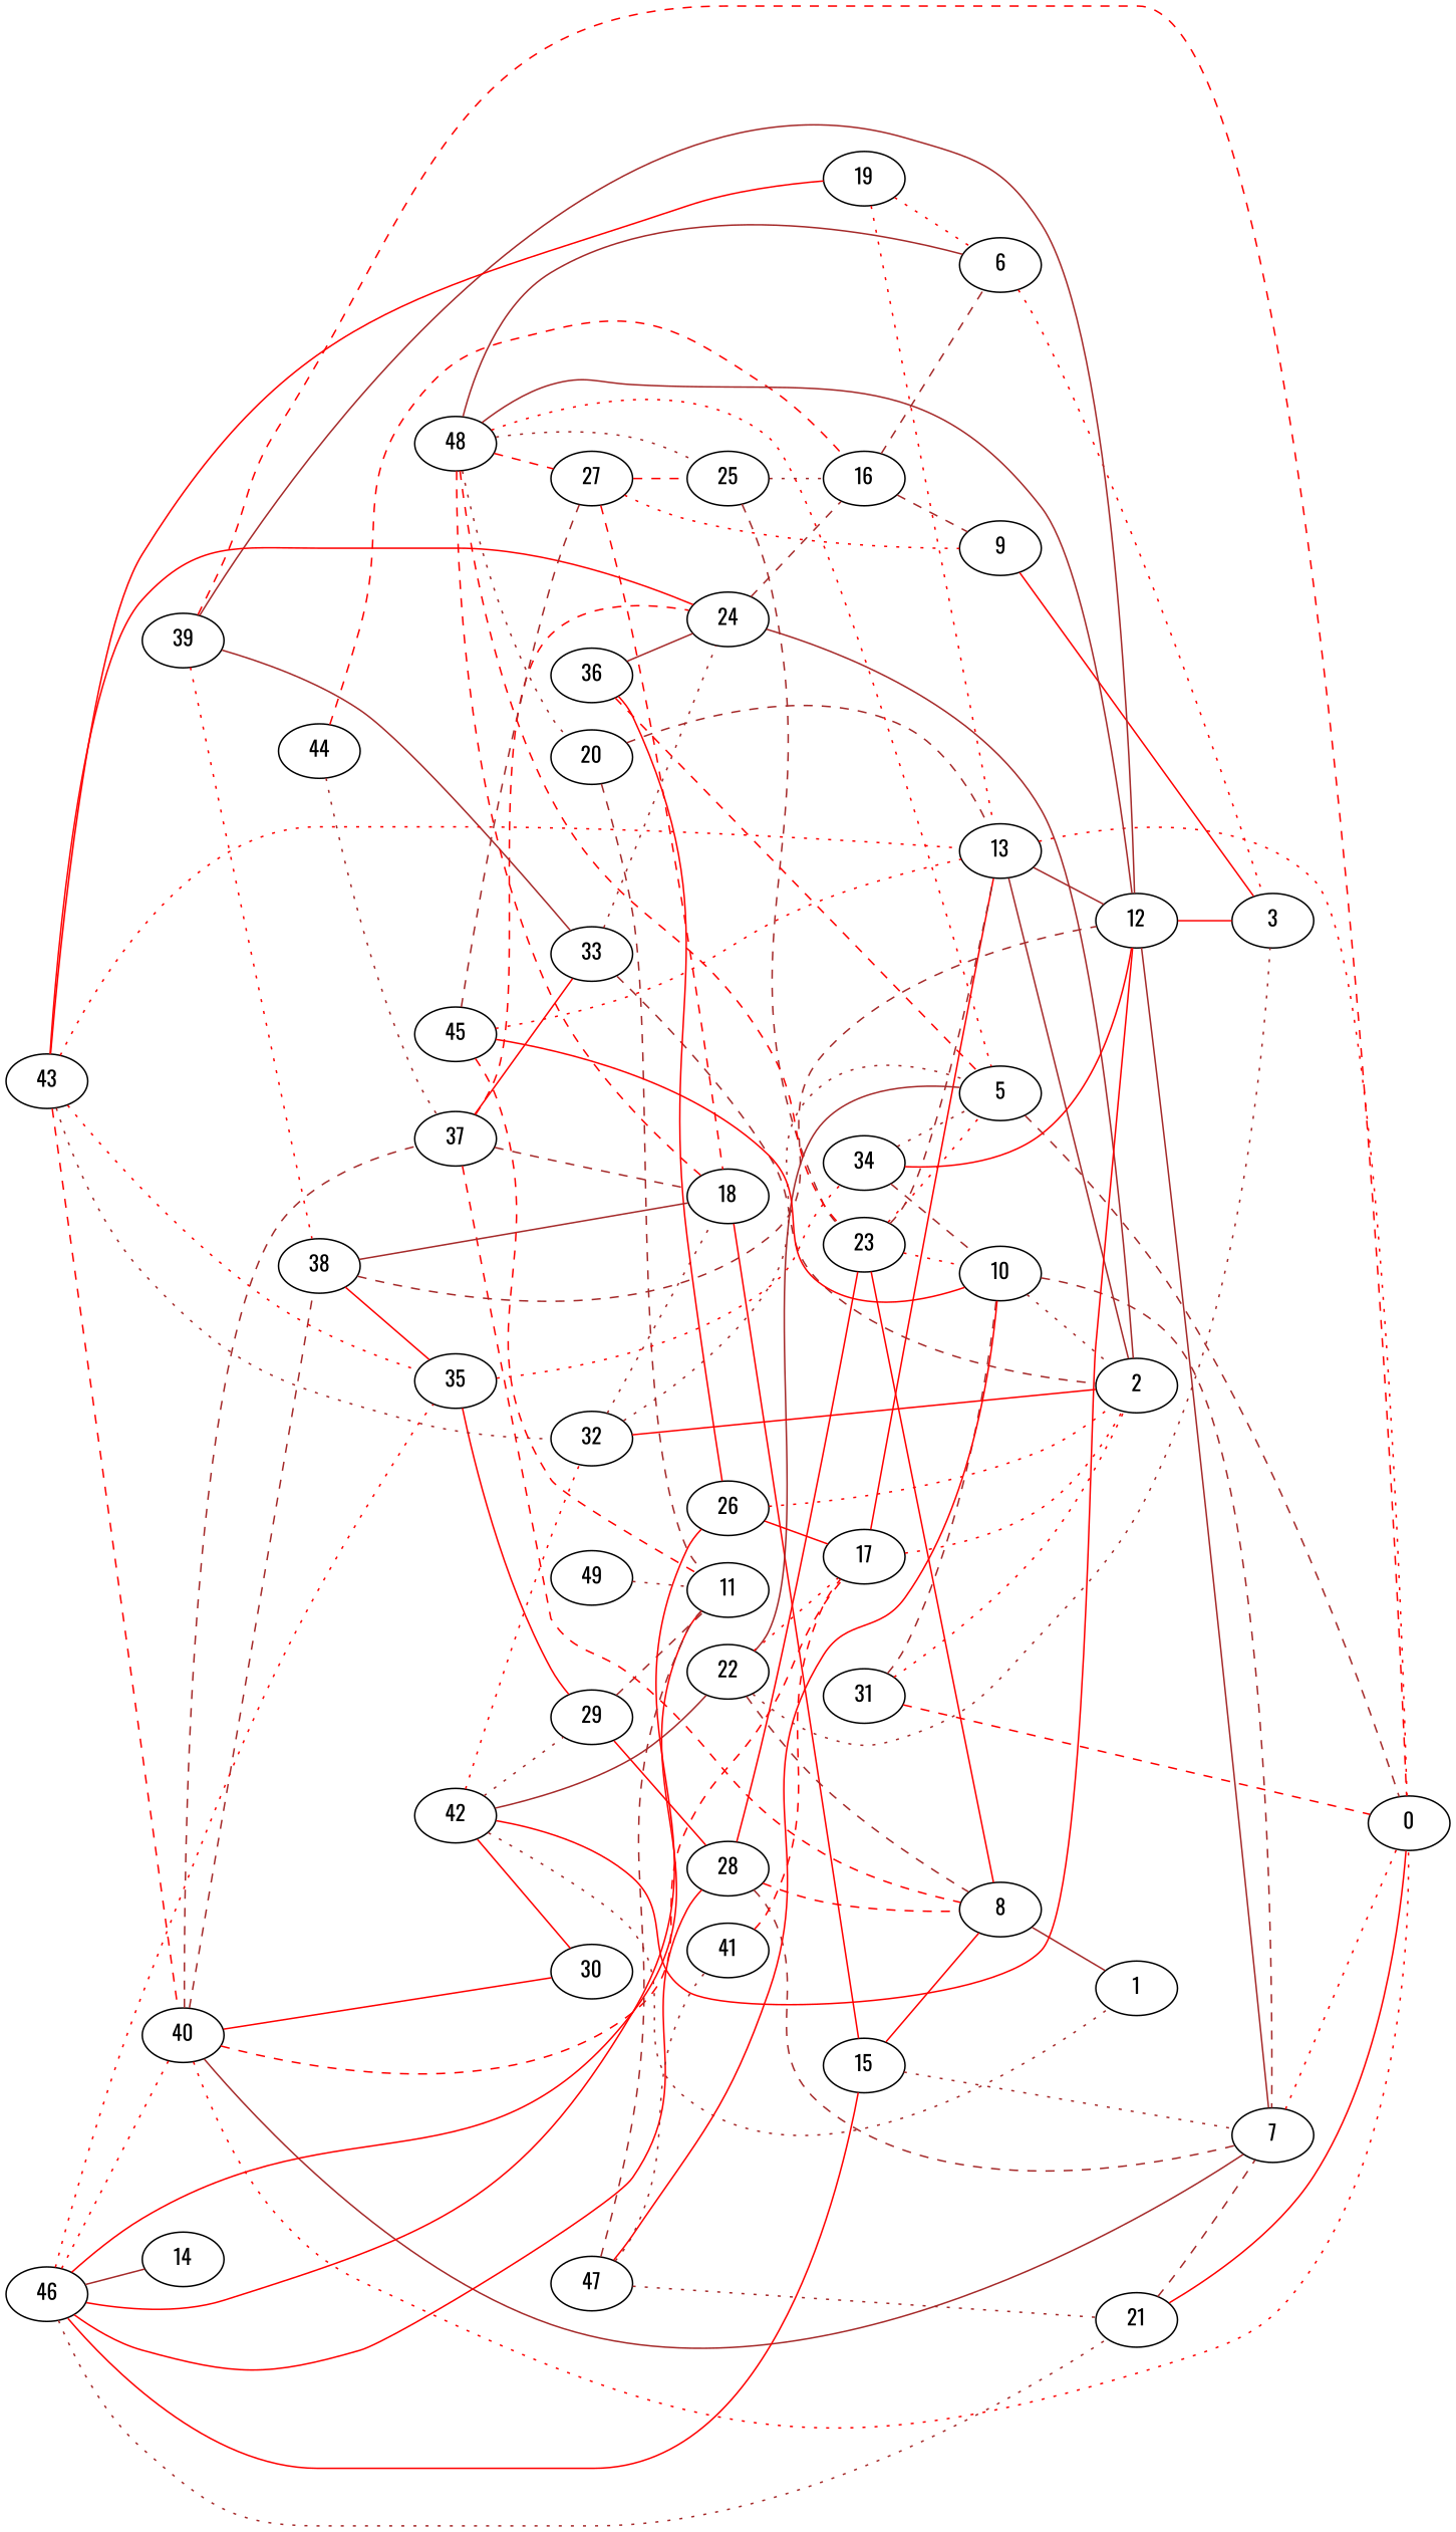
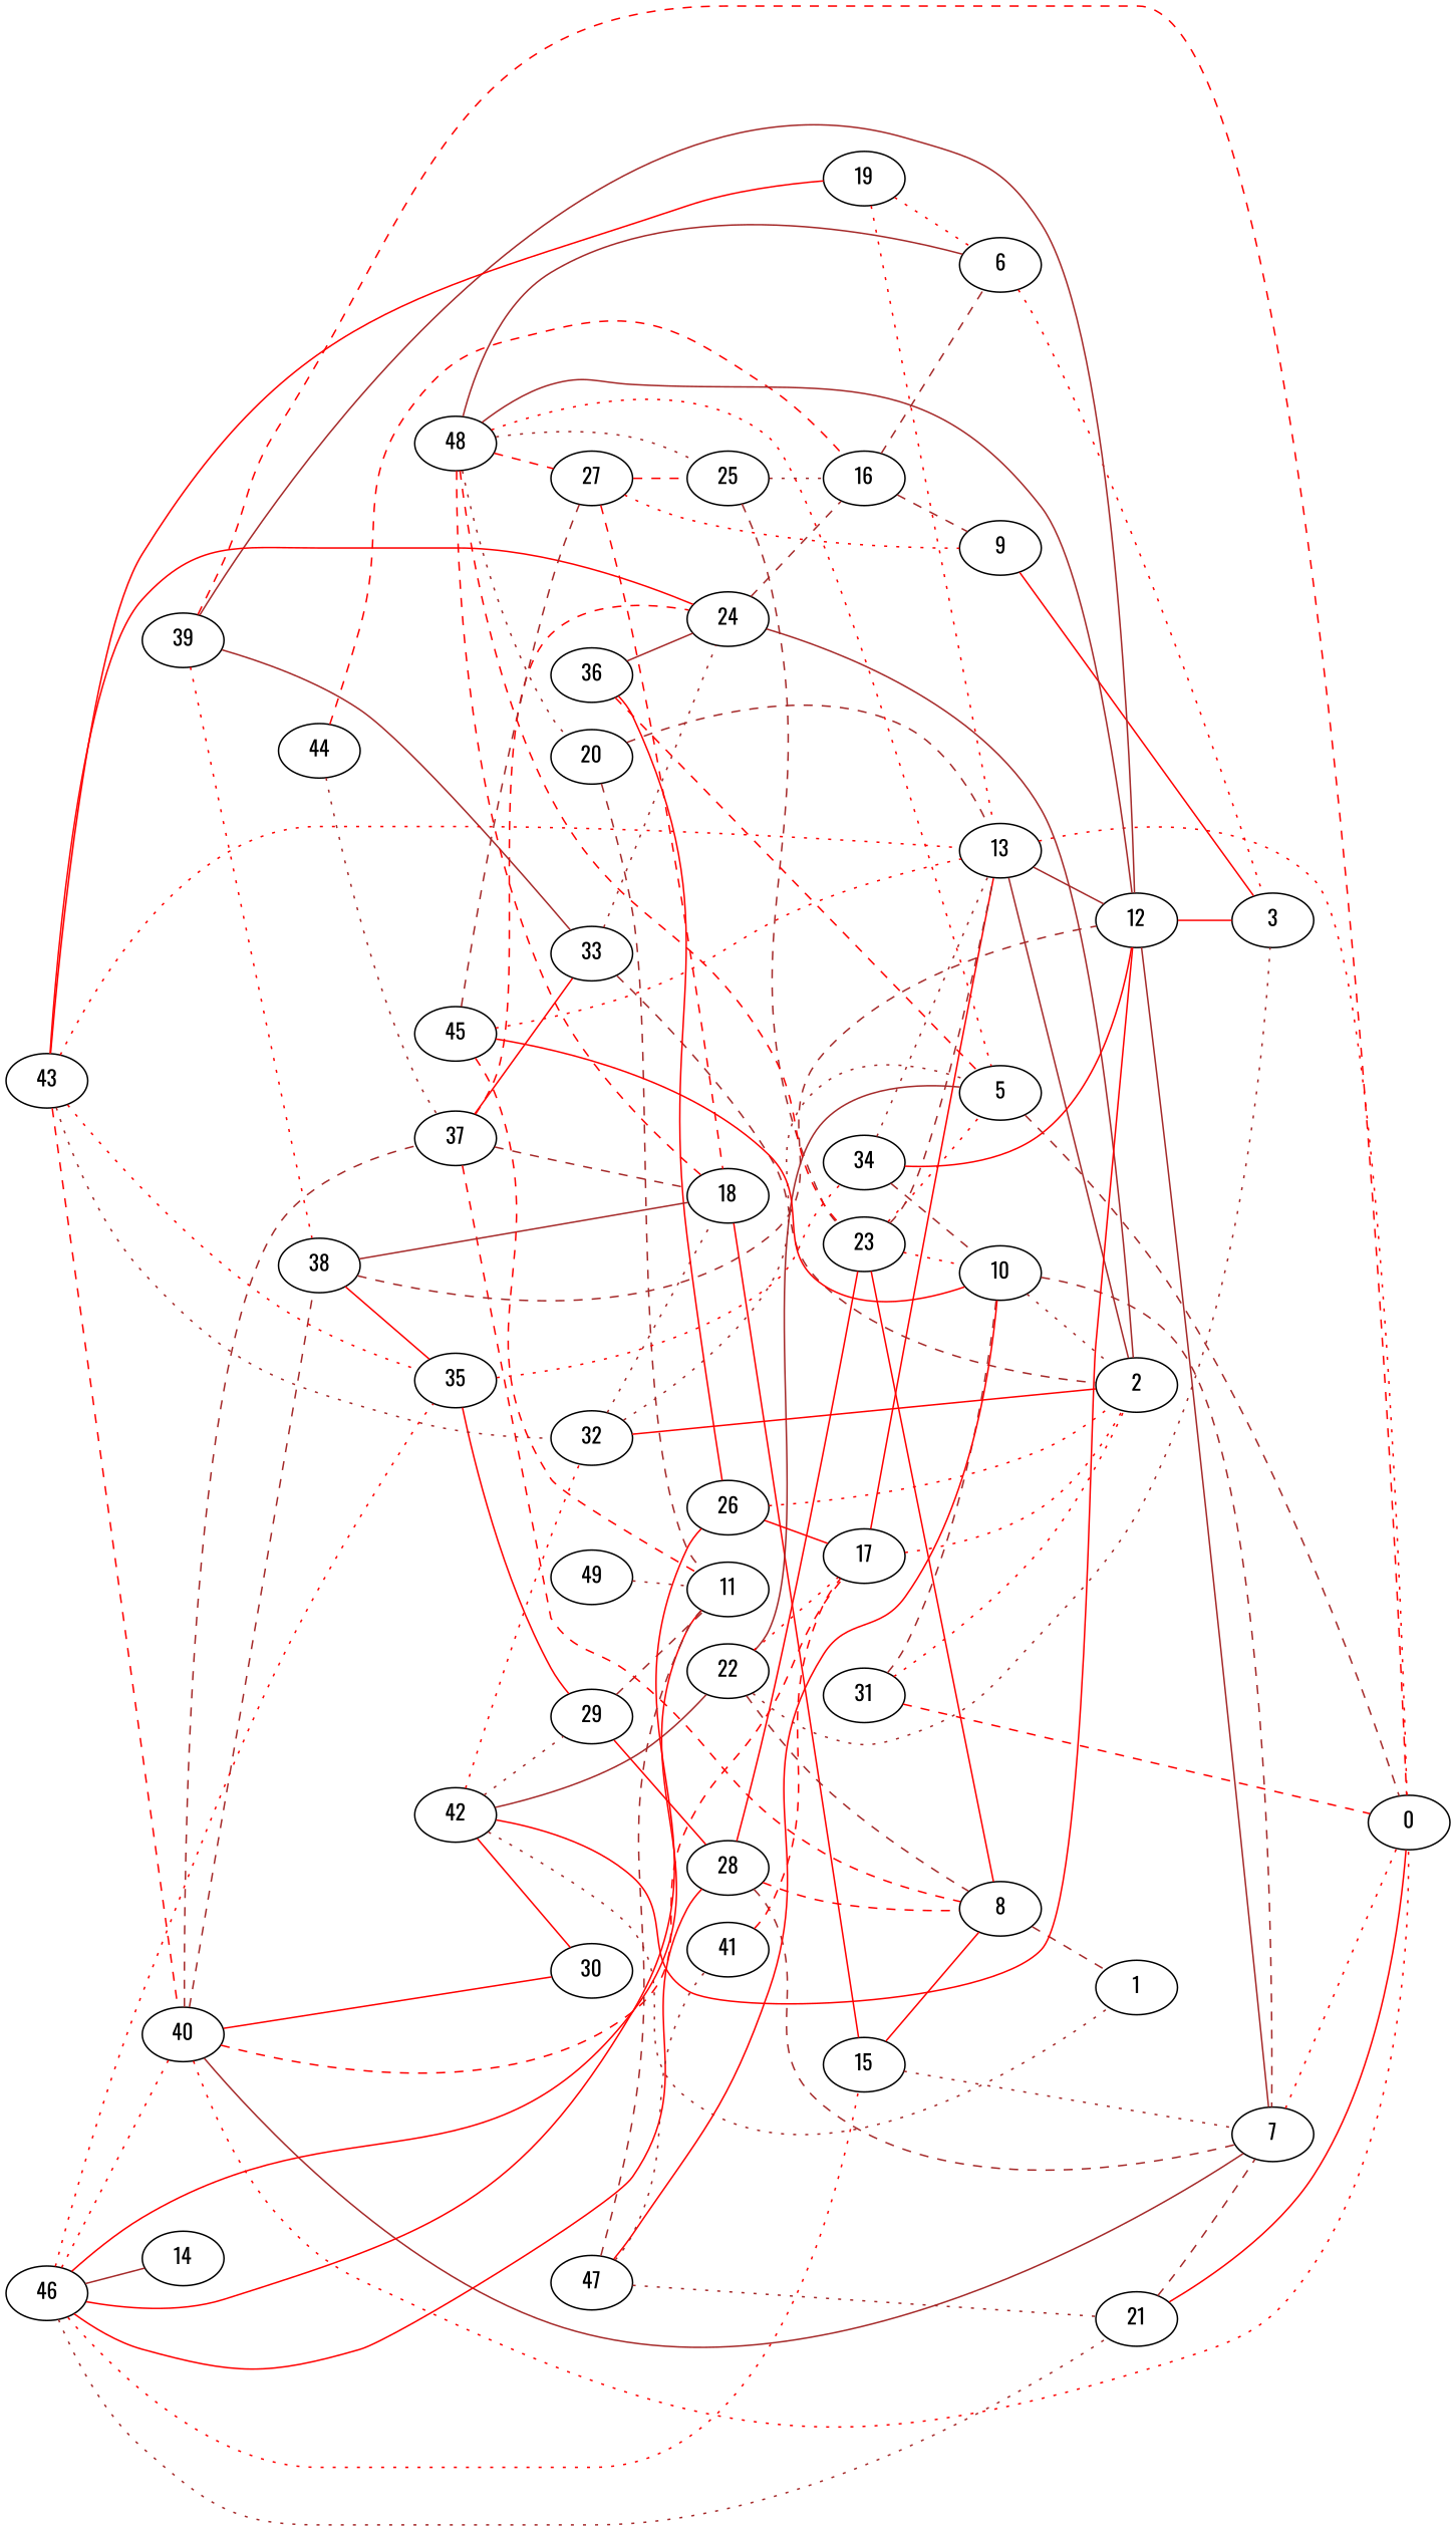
  graph {
    fontname=Oswald
    rankdir=LR
    node [fontname=Oswald]
    edge [color=red fontname=Oswald style=dotted]
    5
    0
    6
    3
    7
    8
    1
    9
    10
    2
    12
    13
    15
    16
    17
    18
    19
    20
    11
    21
    22
    23
    24
    25
    26
    27
    28
    29
    31
    32
    33
    34
    35
    36
    37
    38
    39
    40
    30
    41
    42
    43
    44
    45
    46
    14
    47
    48
    49
    5 -- 0 [color=brown style=dashed]
    6 -- 3
    7 -- 0
-   8 -- 1 [color=brown style=solid]
+   8 -- 1 [color=brown style=dashed]
    9 -- 3 [style=solid]
    10 -- 7 [color=brown style=dashed]
    10 -- 2 [color=brown]
    12 -- 3 [style=solid]
    12 -- 7 [color=brown style=solid]
    13 -- 0
    13 -- 2 [color=brown style=solid]
    13 -- 12 [color=brown style=solid]
    15 -- 7 [color=brown]
    15 -- 8 [style=solid]
    16 -- 6 [color=brown style=dashed]
    16 -- 9 [color=brown style=dashed]
    17 -- 2
    17 -- 13 [style=solid]
    18 -- 15 [style=solid]
    19 -- 6
    19 -- 13
    20 -- 13 [color=brown style=dashed]
    20 -- 11 [color=brown style=dashed]
    21 -- 0 [style=solid]
    21 -- 7 [color=brown style=dashed]
    22 -- 5 [color=brown style=solid]
    22 -- 3 [color=brown]
    22 -- 8 [color=brown style=dashed]
    22 -- 17
    23 -- 5
    23 -- 8 [style=solid]
    23 -- 10
    23 -- 13 [color=brown style=dashed]
    24 -- 2 [color=brown style=solid]
    24 -- 16 [color=brown style=dashed]
    25 -- 16 [color=brown]
    25 -- 23 [color=brown style=dashed]
    26 -- 2
    26 -- 17 [style=solid]
    27 -- 9
    27 -- 18 [style=dashed]
    27 -- 25 [style=dashed]
    28 -- 7 [color=brown style=dashed]
    28 -- 8 [style=dashed]
    28 -- 23 [style=solid]
    29 -- 11 [color=brown style=dashed]
    29 -- 28 [style=solid]
    31 -- 0 [style=dashed]
    31 -- 10 [color=brown style=dashed]
    31 -- 2
    32 -- 5 [color=brown]
    32 -- 2 [style=solid]
    32 -- 18 [color=brown]
    33 -- 2 [color=brown style=dashed]
    33 -- 24 [color=brown]
    34 -- 10 [color=brown style=dashed]
    34 -- 12 [style=solid]
-   34 -- 5 [color=brown]
+   34 -- 13 [color=brown]
    35 -- 29 [style=solid]
    35 -- 34
    36 -- 5 [style=dashed]
    36 -- 24 [color=brown style=solid]
    36 -- 26 [style=solid]
    37 -- 8 [style=dashed]
    37 -- 18 [color=brown style=dashed]
    37 -- 24 [style=dashed]
    37 -- 33 [style=solid]
    38 -- 12 [color=brown style=dashed]
    38 -- 18 [color=brown style=solid]
    38 -- 35 [style=solid]
    39 -- 0 [style=dashed]
    39 -- 12 [color=brown style=solid]
    39 -- 33 [color=brown style=solid]
    39 -- 38
    40 -- 0
    40 -- 7 [color=brown style=solid]
    40 -- 17 [style=dashed]
    40 -- 37 [color=brown style=dashed]
    40 -- 38 [color=brown style=dashed]
    40 -- 30 [style=solid]
    41 -- 17 [style=dashed]
    42 -- 1 [color=brown]
    42 -- 12 [style=solid]
    42 -- 22 [color=brown style=solid]
    42 -- 29 [color=brown]
    42 -- 32
    42 -- 30 [style=solid]
    43 -- 13
    43 -- 19 [style=solid]
    43 -- 24 [style=solid]
    43 -- 32 [color=brown]
    43 -- 35
    43 -- 40 [style=dashed]
    44 -- 16 [style=dashed]
    44 -- 37 [color=brown]
    45 -- 10 [style=solid]
    45 -- 13
    45 -- 11 [style=dashed]
    45 -- 27 [color=brown style=dashed]
-   46 -- 15 [style=solid]
+   46 -- 15
    46 -- 11 [style=solid]
    46 -- 21 [color=brown]
    46 -- 26 [style=solid]
    46 -- 28 [style=solid]
    46 -- 35
    46 -- 40
    46 -- 14 [color=brown style=solid]
    47 -- 10 [style=solid]
    47 -- 11 [color=brown style=dashed]
    47 -- 21 [color=brown]
    47 -- 41 [color=brown]
    48 -- 5
    48 -- 6 [color=brown style=solid]
    48 -- 12 [color=brown style=solid]
    48 -- 18 [style=dashed]
    48 -- 20 [color=brown]
    48 -- 23 [style=dashed]
    48 -- 25 [color=brown]
    48 -- 27 [style=dashed]
    49 -- 11 [color=brown]
  }
